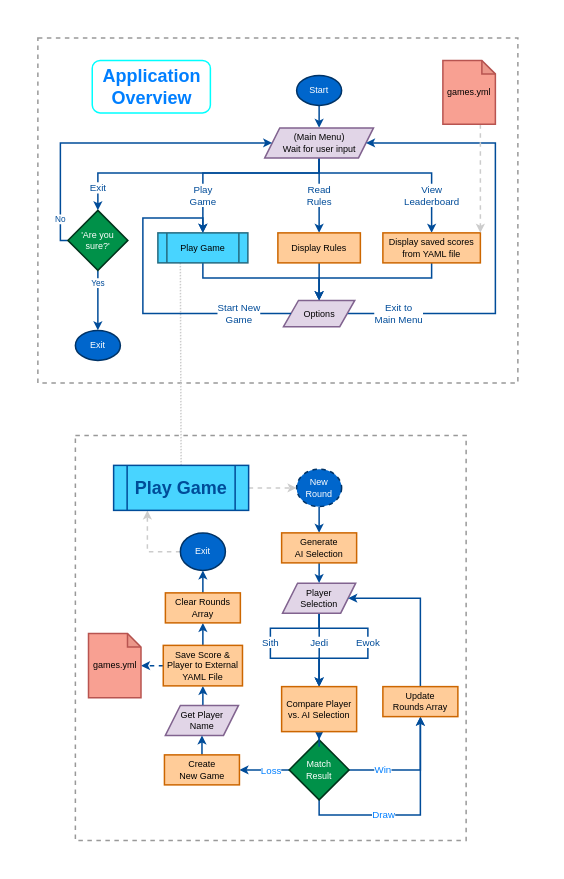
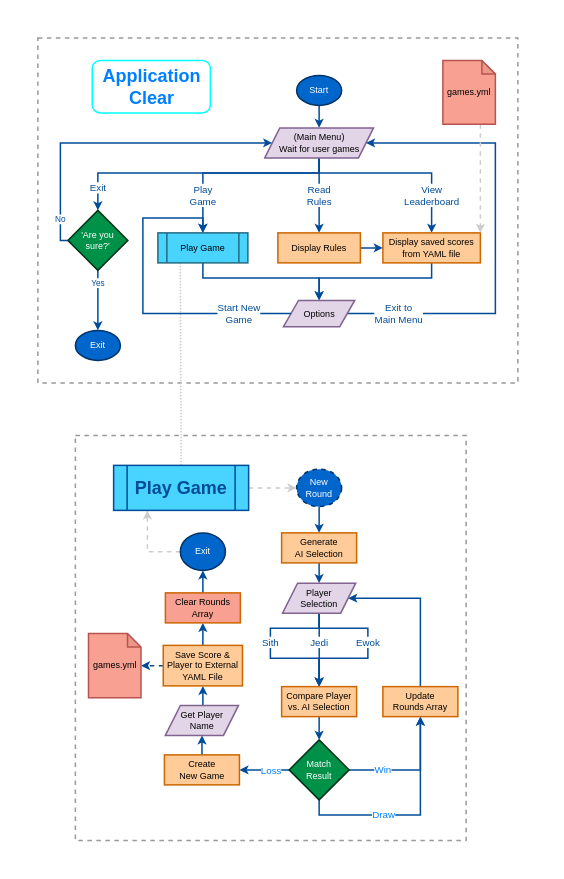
  <mxCell id="0" />
  <mxCell id="1" parent="0" />
  <mxCell id="2" value="" style="rounded=0;whiteSpace=wrap;html=1;shadow=0;glass=0;dashed=1;sketch=0;strokeWidth=2;fillColor=none;fontColor=#007FFF;strokeColor=#FFFFFF;" parent="1" vertex="1"><mxGeometry x="20" y="20" width="710" height="1130" as="geometry" /></mxCell>
  <mxCell id="3" value="" style="rounded=0;whiteSpace=wrap;html=1;shadow=0;glass=0;sketch=0;strokeWidth=2;fontColor=#007FFF;fillColor=none;dashed=1;strokeColor=#999999;" parent="1" vertex="1"><mxGeometry x="100" y="580" width="521" height="540" as="geometry" /></mxCell>
  <mxCell id="4" value="" style="rounded=0;whiteSpace=wrap;html=1;shadow=0;glass=0;sketch=0;strokeWidth=2;fontColor=#007FFF;fillColor=none;dashed=1;strokeColor=#999999;" parent="1" vertex="1"><mxGeometry x="50" y="50" width="640" height="460" as="geometry" /></mxCell>
  <mxCell id="5" value="" style="edgeStyle=orthogonalEdgeStyle;rounded=0;orthogonalLoop=1;jettySize=auto;html=1;strokeColor=#004C99;strokeWidth=2;" parent="1" source="6" target="12" edge="1"><mxGeometry relative="1" as="geometry" /></mxCell>
  <mxCell id="6" value="&lt;span&gt;Start&lt;/span&gt;" style="ellipse;whiteSpace=wrap;html=1;rounded=0;strokeColor=#003366;strokeWidth=2;fontColor=#FFFFFF;fillColor=#0066CC;" parent="1" vertex="1"><mxGeometry x="395" y="100" width="60" height="40" as="geometry" /></mxCell>
  <mxCell id="7" value="&lt;span&gt;Exit&lt;/span&gt;" style="ellipse;whiteSpace=wrap;html=1;rounded=0;strokeColor=#003366;strokeWidth=2;fontColor=#FFFFFF;fillColor=#0066CC;" parent="1" vertex="1"><mxGeometry x="100" y="440" width="60" height="40" as="geometry" /></mxCell>
  <mxCell id="8" value="&lt;font style=&quot;font-size: 13px&quot;&gt;Read&lt;br&gt;Rules&lt;/font&gt;" style="edgeStyle=orthogonalEdgeStyle;rounded=0;orthogonalLoop=1;jettySize=auto;html=1;strokeColor=#004C99;fontColor=#004C99;strokeWidth=2;entryX=0.5;entryY=0;entryDx=0;entryDy=0;" parent="1" source="12" target="25" edge="1"><mxGeometry relative="1" as="geometry"><mxPoint x="425" y="280" as="targetPoint" /><Array as="points" /><mxPoint as="offset" /></mxGeometry></mxCell>
  <mxCell id="9" value="&lt;span style=&quot;font-size: 13px&quot;&gt;Play&lt;br&gt;Game&lt;/span&gt;" style="edgeStyle=orthogonalEdgeStyle;rounded=0;orthogonalLoop=1;jettySize=auto;html=1;strokeColor=#004C99;fontColor=#004C99;strokeWidth=2;" parent="1" source="12" target="15" edge="1"><mxGeometry x="0.608" relative="1" as="geometry"><Array as="points"><mxPoint x="425" y="230" /><mxPoint x="270" y="230" /></Array><mxPoint as="offset" /></mxGeometry></mxCell>
  <mxCell id="10" value="&lt;span style=&quot;font-size: 13px&quot;&gt;View&lt;br&gt;Leaderboard&lt;br&gt;&lt;/span&gt;" style="edgeStyle=orthogonalEdgeStyle;rounded=0;orthogonalLoop=1;jettySize=auto;html=1;exitX=0.5;exitY=1;exitDx=0;exitDy=0;entryX=0.5;entryY=0;entryDx=0;entryDy=0;strokeColor=#004C99;fontColor=#004C99;strokeWidth=2;" parent="1" source="12" target="17" edge="1"><mxGeometry x="0.6" relative="1" as="geometry"><Array as="points"><mxPoint x="425" y="230" /><mxPoint x="575" y="230" /></Array><mxPoint as="offset" /></mxGeometry></mxCell>
  <mxCell id="11" value="&lt;font style=&quot;font-size: 13px&quot;&gt;Exit&lt;/font&gt;" style="edgeStyle=orthogonalEdgeStyle;rounded=0;orthogonalLoop=1;jettySize=auto;html=1;exitX=0.5;exitY=1;exitDx=0;exitDy=0;strokeColor=#004C99;fontColor=#004C99;entryX=0.5;entryY=0;entryDx=0;entryDy=0;strokeWidth=2;" parent="1" source="12" target="20" edge="1"><mxGeometry x="0.836" relative="1" as="geometry"><mxPoint x="125" y="270" as="targetPoint" /><Array as="points"><mxPoint x="425" y="230" /><mxPoint x="130" y="230" /></Array><mxPoint as="offset" /></mxGeometry></mxCell>
- <mxCell id="12" value="(Main Menu)&lt;br&gt;Wait for user input" style="shape=parallelogram;perimeter=parallelogramPerimeter;whiteSpace=wrap;html=1;fixedSize=1;fillColor=#e1d5e7;strokeWidth=2;strokeColor=#81638F;" parent="1" vertex="1"><mxGeometry x="352.5" y="170" width="145" height="40" as="geometry" /></mxCell>
+ <mxCell id="12" value="(Main Menu)&lt;br&gt;Wait for user games" style="shape=parallelogram;perimeter=parallelogramPerimeter;whiteSpace=wrap;html=1;fixedSize=1;fillColor=#e1d5e7;strokeWidth=2;strokeColor=#81638F;" parent="1" vertex="1"><mxGeometry x="352.5" y="170" width="145" height="40" as="geometry" /></mxCell>
  <mxCell id="13" style="edgeStyle=orthogonalEdgeStyle;rounded=0;orthogonalLoop=1;jettySize=auto;html=1;exitX=0.25;exitY=1;exitDx=0;exitDy=0;entryX=0.5;entryY=0;entryDx=0;entryDy=0;strokeWidth=2;fontColor=#007FFF;strokeColor=#CCCCCC;dashed=1;dashPattern=1 1;endArrow=none;endFill=0;" parent="1" source="15" target="51" edge="1"><mxGeometry relative="1" as="geometry"><Array as="points"><mxPoint x="240" y="620" /></Array></mxGeometry></mxCell>
  <mxCell id="14" style="edgeStyle=orthogonalEdgeStyle;rounded=0;orthogonalLoop=1;jettySize=auto;html=1;strokeColor=#004C99;strokeWidth=2;" edge="1" parent="1" source="15" target="23"><mxGeometry relative="1" as="geometry"><Array as="points"><mxPoint x="270" y="370" /><mxPoint x="425" y="370" /></Array></mxGeometry></mxCell>
  <mxCell id="15" value="Play Game" style="shape=process;whiteSpace=wrap;html=1;backgroundOutline=1;strokeColor=#246A80;fillColor=#48D4FF;strokeWidth=2;" parent="1" vertex="1"><mxGeometry x="210" y="310" width="120" height="40" as="geometry" /></mxCell>
  <mxCell id="16" style="edgeStyle=orthogonalEdgeStyle;rounded=0;orthogonalLoop=1;jettySize=auto;html=1;entryX=0.5;entryY=0;entryDx=0;entryDy=0;strokeColor=#004C99;strokeWidth=2;" edge="1" parent="1" source="17" target="23"><mxGeometry relative="1" as="geometry"><Array as="points"><mxPoint x="575" y="370" /><mxPoint x="425" y="370" /></Array></mxGeometry></mxCell>
  <mxCell id="17" value="Display saved scores from YAML file" style="rounded=0;whiteSpace=wrap;html=1;fillColor=#ffcc99;strokeColor=#CC6600;strokeWidth=2;" parent="1" vertex="1"><mxGeometry x="510" y="310" width="130" height="40" as="geometry" /></mxCell>
  <mxCell id="18" value="No" style="edgeStyle=orthogonalEdgeStyle;rounded=0;orthogonalLoop=1;jettySize=auto;html=1;exitX=0;exitY=0.5;exitDx=0;exitDy=0;strokeColor=#004C99;fontColor=#004C99;strokeWidth=2;entryX=0;entryY=0.5;entryDx=0;entryDy=0;" parent="1" source="20" target="12" edge="1"><mxGeometry x="-0.819" relative="1" as="geometry"><mxPoint x="310" y="194" as="targetPoint" /><Array as="points"><mxPoint x="80" y="320" /><mxPoint x="80" y="190" /></Array><mxPoint as="offset" /></mxGeometry></mxCell>
  <mxCell id="19" value="Yes" style="edgeStyle=orthogonalEdgeStyle;rounded=0;orthogonalLoop=1;jettySize=auto;html=1;exitX=0.5;exitY=1;exitDx=0;exitDy=0;entryX=0.5;entryY=0;entryDx=0;entryDy=0;strokeColor=#004C99;fontColor=#004C99;strokeWidth=2;" parent="1" source="20" target="7" edge="1"><mxGeometry x="-0.571" relative="1" as="geometry"><mxPoint as="offset" /></mxGeometry></mxCell>
  <mxCell id="20" value="'Are you &lt;br&gt;sure?'" style="rhombus;whiteSpace=wrap;html=1;rounded=0;shadow=0;strokeWidth=2;glass=0;fillColor=#009149;strokeColor=#00331A;fontColor=#FFFFFF;" parent="1" vertex="1"><mxGeometry x="90" y="280" width="80" height="80" as="geometry" /></mxCell>
  <mxCell id="21" value="" style="edgeStyle=orthogonalEdgeStyle;rounded=0;orthogonalLoop=1;jettySize=auto;html=1;entryX=1;entryY=0.5;entryDx=0;entryDy=0;strokeColor=#004C99;strokeWidth=2;exitX=1;exitY=0.5;exitDx=0;exitDy=0;" parent="1" source="23" target="12" edge="1"><mxGeometry x="-0.714" relative="1" as="geometry"><Array as="points"><mxPoint x="660" y="418" /><mxPoint x="660" y="190" /></Array><mxPoint as="offset" /><mxPoint x="520" y="418" as="sourcePoint" /></mxGeometry></mxCell>
  <mxCell id="22" value="&lt;font style=&quot;font-size: 13px&quot;&gt;Exit to&lt;br&gt;Main Menu&lt;/font&gt;" style="edgeLabel;html=1;align=center;verticalAlign=middle;resizable=0;points=[];fontColor=#004C99;" parent="21" vertex="1" connectable="0"><mxGeometry x="-0.529" y="2" relative="1" as="geometry"><mxPoint x="-73.5" y="2" as="offset" /></mxGeometry></mxCell>
  <mxCell id="23" value="Options" style="shape=parallelogram;perimeter=parallelogramPerimeter;whiteSpace=wrap;html=1;fixedSize=1;fillColor=#e1d5e7;strokeWidth=2;strokeColor=#81638F;" parent="1" vertex="1"><mxGeometry x="377.5" y="400" width="95" height="35" as="geometry" /></mxCell>
- <mxCell id="24" value="" style="edgeStyle=orthogonalEdgeStyle;rounded=0;orthogonalLoop=1;jettySize=auto;html=1;strokeColor=#004C99;strokeWidth=2;" edge="1" parent="1" source="25" target="23"><mxGeometry relative="1" as="geometry" /></mxCell>
+ <mxCell id="24" value="" style="edgeStyle=orthogonalEdgeStyle;rounded=0;orthogonalLoop=1;jettySize=auto;html=1;strokeColor=#004C99;strokeWidth=2;" edge="1" parent="1" source="25" target="17"><mxGeometry relative="1" as="geometry" /></mxCell>
  <mxCell id="25" value="Display Rules" style="rounded=0;whiteSpace=wrap;html=1;fillColor=#ffcc99;strokeColor=#CC6600;strokeWidth=2;" parent="1" vertex="1"><mxGeometry x="370" y="310" width="110" height="40" as="geometry" /></mxCell>
  <mxCell id="26" style="edgeStyle=orthogonalEdgeStyle;rounded=0;orthogonalLoop=1;jettySize=auto;html=1;exitX=0;exitY=0.5;exitDx=0;exitDy=0;strokeColor=#004C99;strokeWidth=2;entryX=0.5;entryY=0;entryDx=0;entryDy=0;" parent="1" source="23" target="15" edge="1"><mxGeometry relative="1" as="geometry"><mxPoint x="190" y="280" as="targetPoint" /><Array as="points"><mxPoint x="190" y="418" /><mxPoint x="190" y="290" /><mxPoint x="270" y="290" /></Array><mxPoint x="213.333" y="461.667" as="sourcePoint" /></mxGeometry></mxCell>
  <mxCell id="27" value="&lt;span style=&quot;font-size: 13px&quot;&gt;Start New&lt;br&gt;&lt;/span&gt;&lt;font style=&quot;font-size: 13px&quot;&gt;Game&lt;/font&gt;" style="edgeLabel;html=1;align=center;verticalAlign=middle;resizable=0;points=[];fontColor=#004C99;" parent="26" vertex="1" connectable="0"><mxGeometry x="-0.223" y="1" relative="1" as="geometry"><mxPoint x="95" y="-1" as="offset" /></mxGeometry></mxCell>
- <mxCell id="28" value="&lt;font size=&quot;1&quot;&gt;&lt;b style=&quot;font-size: 24px&quot;&gt;Application Overview&lt;/b&gt;&lt;/font&gt;" style="text;html=1;fillColor=none;align=center;verticalAlign=middle;whiteSpace=wrap;rounded=1;strokeWidth=2;fontColor=#007FFF;glass=0;shadow=0;sketch=0;strokeColor=#00FFFF;" parent="1" vertex="1"><mxGeometry x="122.5" y="80" width="157.5" height="70" as="geometry" /></mxCell>
+ <mxCell id="28" value="&lt;font size=&quot;1&quot;&gt;&lt;b style=&quot;font-size: 24px&quot;&gt;Application Clear&lt;/b&gt;&lt;/font&gt;" style="text;html=1;fillColor=none;align=center;verticalAlign=middle;whiteSpace=wrap;rounded=1;strokeWidth=2;fontColor=#007FFF;glass=0;shadow=0;sketch=0;strokeColor=#00FFFF;" parent="1" vertex="1"><mxGeometry x="122.5" y="80" width="157.5" height="70" as="geometry" /></mxCell>
  <mxCell id="29" value="" style="edgeStyle=orthogonalEdgeStyle;rounded=0;orthogonalLoop=1;jettySize=auto;html=1;strokeColor=#004C99;strokeWidth=2;entryX=0.5;entryY=0;entryDx=0;entryDy=0;" parent="1" source="30" target="55" edge="1"><mxGeometry relative="1" as="geometry"><mxPoint x="425" y="700" as="targetPoint" /></mxGeometry></mxCell>
  <mxCell id="30" value="&lt;span&gt;New Round&lt;/span&gt;" style="ellipse;whiteSpace=wrap;html=1;rounded=0;strokeColor=#003366;strokeWidth=2;fontColor=#FFFFFF;fillColor=#0066CC;dashed=1;" parent="1" vertex="1"><mxGeometry x="395" y="625" width="60" height="50" as="geometry" /></mxCell>
  <mxCell id="31" value="" style="edgeStyle=orthogonalEdgeStyle;rounded=0;orthogonalLoop=1;jettySize=auto;html=1;dashed=1;strokeColor=#CCCCCC;strokeWidth=2;exitX=0;exitY=0.5;exitDx=0;exitDy=0;entryX=0.25;entryY=1;entryDx=0;entryDy=0;" edge="1" parent="1" source="32" target="51"><mxGeometry relative="1" as="geometry"><Array as="points"><mxPoint x="196" y="735" /></Array></mxGeometry></mxCell>
  <mxCell id="32" value="&lt;span&gt;Exit&lt;/span&gt;" style="ellipse;whiteSpace=wrap;html=1;rounded=0;strokeColor=#003366;strokeWidth=2;fontColor=#FFFFFF;fillColor=#0066CC;" parent="1" vertex="1"><mxGeometry x="240" y="710" width="60" height="50" as="geometry" /></mxCell>
  <mxCell id="33" value="&lt;span style=&quot;font-size: 13px&quot;&gt;Jedi&lt;/span&gt;" style="edgeStyle=orthogonalEdgeStyle;rounded=0;orthogonalLoop=1;jettySize=auto;html=1;strokeColor=#004C99;fontColor=#004C99;strokeWidth=2;entryX=0.5;entryY=0;entryDx=0;entryDy=0;" parent="1" source="36" target="44" edge="1"><mxGeometry x="0.001" y="-10" relative="1" as="geometry"><mxPoint x="425" y="917" as="targetPoint" /><Array as="points" /><mxPoint x="10" y="-10" as="offset" /></mxGeometry></mxCell>
  <mxCell id="34" value="&lt;span style=&quot;font-size: 13px&quot;&gt;Sith&lt;/span&gt;" style="edgeStyle=orthogonalEdgeStyle;rounded=0;orthogonalLoop=1;jettySize=auto;html=1;strokeColor=#004C99;fontColor=#004C99;strokeWidth=2;entryX=0.5;entryY=0;entryDx=0;entryDy=0;" parent="1" source="36" target="44" edge="1"><mxGeometry x="-0.086" relative="1" as="geometry"><Array as="points"><mxPoint x="425" y="837" /><mxPoint x="360" y="837" /><mxPoint x="360" y="877" /><mxPoint x="425" y="877" /></Array><mxPoint as="offset" /><mxPoint x="425" y="917" as="targetPoint" /></mxGeometry></mxCell>
  <mxCell id="35" value="&lt;span style=&quot;font-size: 13px&quot;&gt;Ewok&lt;/span&gt;" style="edgeStyle=orthogonalEdgeStyle;rounded=0;orthogonalLoop=1;jettySize=auto;html=1;exitX=0.5;exitY=1;exitDx=0;exitDy=0;entryX=0.5;entryY=0;entryDx=0;entryDy=0;strokeColor=#004C99;fontColor=#004C99;strokeWidth=2;" parent="1" source="36" target="44" edge="1"><mxGeometry x="-0.087" relative="1" as="geometry"><Array as="points"><mxPoint x="425" y="837" /><mxPoint x="490" y="837" /><mxPoint x="490" y="877" /><mxPoint x="425" y="877" /></Array><mxPoint as="offset" /><mxPoint x="425" y="917" as="targetPoint" /></mxGeometry></mxCell>
  <mxCell id="36" value="Player&lt;br&gt;Selection" style="shape=parallelogram;perimeter=parallelogramPerimeter;whiteSpace=wrap;html=1;fixedSize=1;fillColor=#e1d5e7;strokeWidth=2;strokeColor=#81638F;" parent="1" vertex="1"><mxGeometry x="376.25" y="777" width="97.5" height="40" as="geometry" /></mxCell>
  <mxCell id="37" value="&lt;font style=&quot;font-size: 13px&quot;&gt;Win&lt;br&gt;&lt;/font&gt;" style="edgeStyle=orthogonalEdgeStyle;rounded=0;orthogonalLoop=1;jettySize=auto;html=1;exitX=1;exitY=0.5;exitDx=0;exitDy=0;strokeColor=#004C99;strokeWidth=2;fontColor=#007FFF;entryX=0.5;entryY=1;entryDx=0;entryDy=0;" parent="1" source="42" target="46" edge="1"><mxGeometry x="-0.455" relative="1" as="geometry"><mxPoint x="570" y="730" as="targetPoint" /><Array as="points"><mxPoint x="560" y="1026" /></Array><mxPoint as="offset" /></mxGeometry></mxCell>
  <mxCell id="38" style="edgeStyle=orthogonalEdgeStyle;rounded=0;orthogonalLoop=1;jettySize=auto;html=1;exitX=0;exitY=0.5;exitDx=0;exitDy=0;strokeColor=#004C99;strokeWidth=2;fontColor=#007FFF;entryX=1;entryY=0.5;entryDx=0;entryDy=0;" parent="1" source="42" target="57" edge="1"><mxGeometry relative="1" as="geometry"><mxPoint x="270" y="1026" as="targetPoint" /></mxGeometry></mxCell>
  <mxCell id="39" value="&lt;font style=&quot;font-size: 13px&quot;&gt;Loss&lt;/font&gt;" style="edgeLabel;html=1;align=center;verticalAlign=middle;resizable=0;points=[];fontColor=#007FFF;" parent="38" vertex="1" connectable="0"><mxGeometry x="-0.29" relative="1" as="geometry"><mxPoint x="-1" as="offset" /></mxGeometry></mxCell>
  <mxCell id="40" style="edgeStyle=orthogonalEdgeStyle;rounded=0;orthogonalLoop=1;jettySize=auto;html=1;exitX=0.5;exitY=1;exitDx=0;exitDy=0;strokeColor=#004C99;strokeWidth=2;fontColor=#007FFF;entryX=0.5;entryY=1;entryDx=0;entryDy=0;" parent="1" source="42" target="46" edge="1"><mxGeometry relative="1" as="geometry"><mxPoint x="425" y="1110" as="targetPoint" /></mxGeometry></mxCell>
  <mxCell id="41" value="&lt;span style=&quot;font-size: 13px&quot;&gt;Draw&lt;/span&gt;" style="edgeLabel;html=1;align=center;verticalAlign=middle;resizable=0;points=[];fontColor=#007FFF;" parent="40" vertex="1" connectable="0"><mxGeometry x="-0.642" y="2" relative="1" as="geometry"><mxPoint x="54" as="offset" /></mxGeometry></mxCell>
  <mxCell id="42" value="Match&lt;br&gt;Result" style="rhombus;whiteSpace=wrap;html=1;rounded=0;shadow=0;strokeWidth=2;glass=0;fillColor=#009149;strokeColor=#00331A;fontColor=#FFFFFF;" parent="1" vertex="1"><mxGeometry x="385" y="986" width="80" height="80" as="geometry" /></mxCell>
  <mxCell id="43" value="" style="edgeStyle=orthogonalEdgeStyle;rounded=0;orthogonalLoop=1;jettySize=auto;html=1;strokeColor=#004C99;strokeWidth=2;fontColor=#007FFF;" parent="1" source="44" target="42" edge="1"><mxGeometry relative="1" as="geometry" /></mxCell>
- <mxCell id="44" value="Compare Player vs. AI Selection" style="rounded=0;whiteSpace=wrap;html=1;fillColor=#ffcc99;strokeColor=#CC6600;strokeWidth=2;" parent="1" vertex="1"><mxGeometry x="375" y="915" width="100" height="60" as="geometry" /></mxCell>
+ <mxCell id="44" value="Compare Player vs. AI Selection" style="rounded=0;whiteSpace=wrap;html=1;fillColor=#ffcc99;strokeColor=#CC6600;strokeWidth=2;" parent="1" vertex="1"><mxGeometry x="375" y="915" width="100" height="40" as="geometry" /></mxCell>
  <mxCell id="45" style="edgeStyle=orthogonalEdgeStyle;rounded=0;orthogonalLoop=1;jettySize=auto;html=1;exitX=0.5;exitY=0;exitDx=0;exitDy=0;entryX=1;entryY=0.5;entryDx=0;entryDy=0;strokeColor=#004C99;strokeWidth=2;" edge="1" parent="1" source="46" target="36"><mxGeometry relative="1" as="geometry"><Array as="points"><mxPoint x="560" y="797" /></Array></mxGeometry></mxCell>
  <mxCell id="46" value="Update&lt;br&gt;Rounds Array" style="rounded=0;whiteSpace=wrap;html=1;fillColor=#ffcc99;strokeColor=#CC6600;strokeWidth=2;" parent="1" vertex="1"><mxGeometry x="510" y="915" width="100" height="40" as="geometry" /></mxCell>
  <mxCell id="47" style="edgeStyle=orthogonalEdgeStyle;rounded=0;orthogonalLoop=1;jettySize=auto;html=1;exitX=0.5;exitY=0;exitDx=0;exitDy=0;entryX=0.5;entryY=1;entryDx=0;entryDy=0;strokeColor=#004C99;strokeWidth=2;" edge="1" parent="1" source="48" target="59"><mxGeometry relative="1" as="geometry" /></mxCell>
  <mxCell id="48" value="Get Player&lt;br&gt;Name" style="shape=parallelogram;perimeter=parallelogramPerimeter;whiteSpace=wrap;html=1;fixedSize=1;fillColor=#e1d5e7;strokeWidth=2;strokeColor=#81638F;" parent="1" vertex="1"><mxGeometry x="220" y="940" width="97.5" height="40" as="geometry" /></mxCell>
  <mxCell id="49" value="" style="edgeStyle=orthogonalEdgeStyle;rounded=0;orthogonalLoop=1;jettySize=auto;html=1;strokeColor=#004C99;strokeWidth=2;dashed=1;exitX=0;exitY=0.5;exitDx=0;exitDy=0;" edge="1" parent="1" source="59" target="60"><mxGeometry relative="1" as="geometry"><mxPoint x="220" y="813" as="sourcePoint" /></mxGeometry></mxCell>
  <mxCell id="50" value="" style="edgeStyle=orthogonalEdgeStyle;rounded=0;orthogonalLoop=1;jettySize=auto;html=1;strokeWidth=2;dashed=1;strokeColor=#CCCCCC;" edge="1" parent="1" source="51" target="30"><mxGeometry relative="1" as="geometry" /></mxCell>
  <mxCell id="51" value="&lt;b style=&quot;font-size: 24px&quot;&gt;&lt;font color=&quot;#004c99&quot;&gt;Play Game&lt;/font&gt;&lt;/b&gt;" style="shape=process;whiteSpace=wrap;html=1;backgroundOutline=1;rounded=0;shadow=0;glass=0;sketch=0;strokeWidth=2;fillColor=#48D4FF;fontColor=#007FFF;strokeColor=#004C99;" parent="1" vertex="1"><mxGeometry x="151" y="620" width="180" height="60" as="geometry" /></mxCell>
  <mxCell id="52" value="" style="edgeStyle=orthogonalEdgeStyle;rounded=0;orthogonalLoop=1;jettySize=auto;html=1;startArrow=none;endArrow=classic;strokeWidth=2;fontColor=#004C99;dashed=1;entryX=1;entryY=0;entryDx=0;entryDy=0;strokeColor=#CCCCCC;" edge="1" parent="1" source="53" target="17"><mxGeometry relative="1" as="geometry"><Array as="points"><mxPoint x="640" y="200" /><mxPoint x="640" y="200" /></Array></mxGeometry></mxCell>
  <mxCell id="53" value="games.yml" style="shape=note;whiteSpace=wrap;html=1;backgroundOutline=1;darkOpacity=0.05;rounded=0;strokeColor=#b85450;strokeWidth=2;size=18;fillColor=#F8A092;" parent="1" vertex="1"><mxGeometry x="590" y="80" width="70" height="85" as="geometry" /></mxCell>
  <mxCell id="54" style="edgeStyle=orthogonalEdgeStyle;rounded=0;orthogonalLoop=1;jettySize=auto;html=1;exitX=0.5;exitY=1;exitDx=0;exitDy=0;entryX=0.5;entryY=0;entryDx=0;entryDy=0;strokeColor=#004C99;strokeWidth=2;" edge="1" parent="1" source="55" target="36"><mxGeometry relative="1" as="geometry" /></mxCell>
  <mxCell id="55" value="Generate&lt;br&gt;AI Selection" style="rounded=0;whiteSpace=wrap;html=1;fillColor=#ffcc99;strokeColor=#CC6600;strokeWidth=2;" vertex="1" parent="1"><mxGeometry x="375" y="710" width="100" height="40" as="geometry" /></mxCell>
  <mxCell id="56" value="" style="edgeStyle=orthogonalEdgeStyle;rounded=0;orthogonalLoop=1;jettySize=auto;html=1;strokeColor=#004C99;strokeWidth=2;" edge="1" parent="1" source="57" target="48"><mxGeometry relative="1" as="geometry" /></mxCell>
  <mxCell id="57" value="Create&lt;br&gt;New Game" style="rounded=0;whiteSpace=wrap;html=1;fillColor=#ffcc99;strokeColor=#CC6600;strokeWidth=2;" vertex="1" parent="1"><mxGeometry x="218.75" y="1006" width="100" height="40" as="geometry" /></mxCell>
  <mxCell id="58" value="" style="edgeStyle=orthogonalEdgeStyle;rounded=0;orthogonalLoop=1;jettySize=auto;html=1;strokeColor=#004C99;strokeWidth=2;" edge="1" parent="1" source="59" target="62"><mxGeometry relative="1" as="geometry" /></mxCell>
  <mxCell id="59" value="Save Score &amp;amp; Player to External YAML File" style="rounded=0;whiteSpace=wrap;html=1;fillColor=#ffcc99;strokeColor=#CC6600;strokeWidth=2;" vertex="1" parent="1"><mxGeometry x="217.19" y="860" width="105.62" height="54" as="geometry" /></mxCell>
  <mxCell id="60" value="games.yml" style="shape=note;whiteSpace=wrap;html=1;backgroundOutline=1;darkOpacity=0.05;rounded=0;strokeColor=#b85450;strokeWidth=2;size=18;fillColor=#F8A092;" vertex="1" parent="1"><mxGeometry x="117.5" y="844.25" width="70" height="85.5" as="geometry" /></mxCell>
  <mxCell id="61" value="" style="edgeStyle=orthogonalEdgeStyle;rounded=0;orthogonalLoop=1;jettySize=auto;html=1;strokeColor=#004C99;strokeWidth=2;entryX=0.5;entryY=1;entryDx=0;entryDy=0;" edge="1" parent="1" source="62" target="32"><mxGeometry relative="1" as="geometry" /></mxCell>
- <mxCell id="62" value="Clear Rounds Array" style="rounded=0;whiteSpace=wrap;html=1;fillColor=#ffcc99;strokeColor=#CC6600;strokeWidth=2;" vertex="1" parent="1"><mxGeometry x="220" y="790" width="100" height="40" as="geometry" /></mxCell>
+ <mxCell id="62" value="Clear Rounds Array" style="rounded=0;whiteSpace=wrap;html=1;fillColor=#f8a092;strokeColor=#CC6600;strokeWidth=2;" vertex="1" parent="1"><mxGeometry x="220" y="790" width="100" height="40" as="geometry" /></mxCell>
